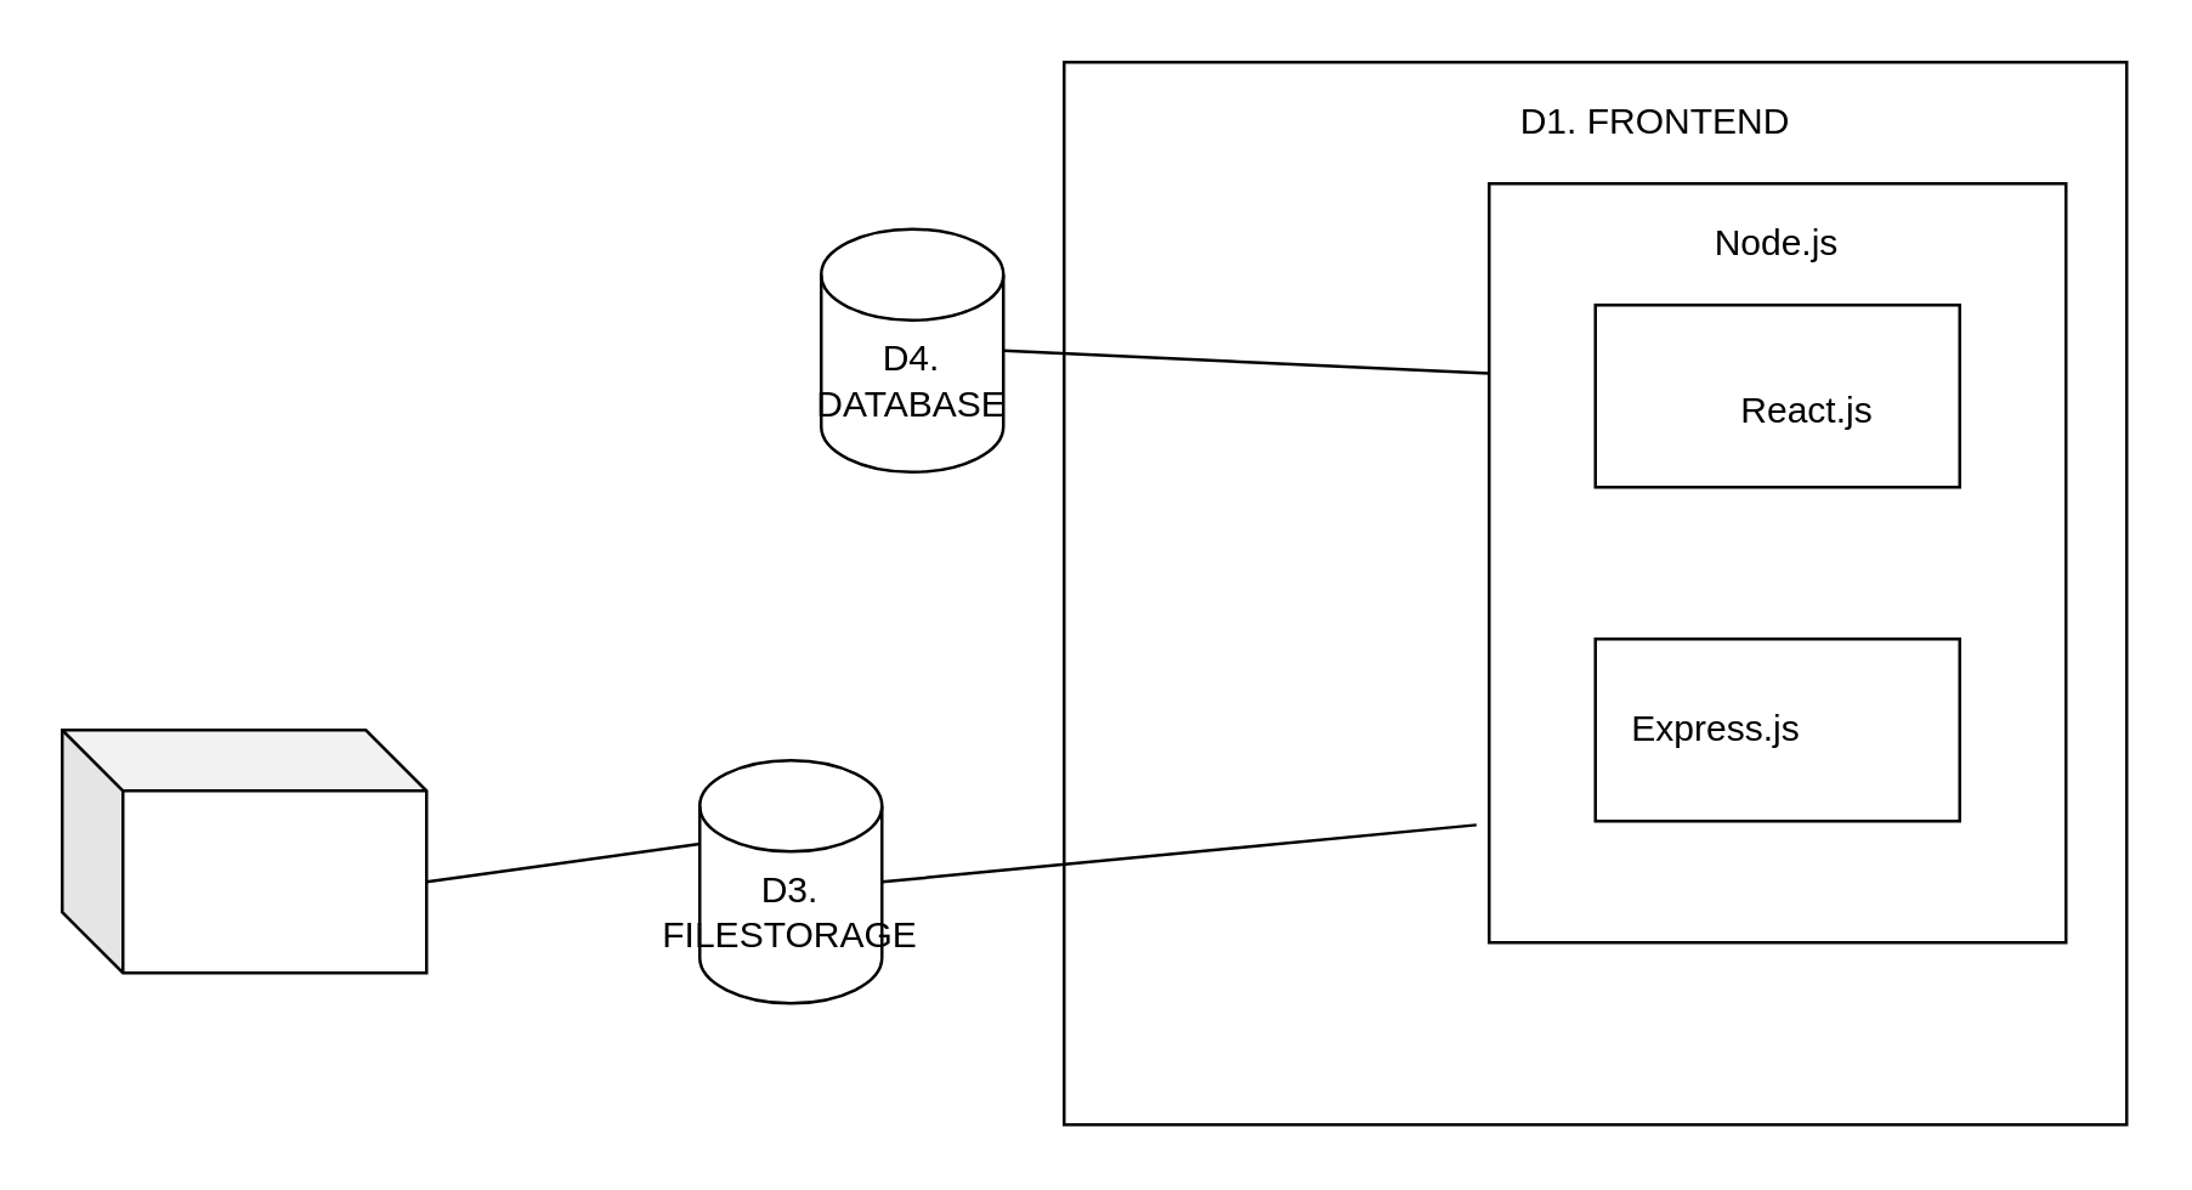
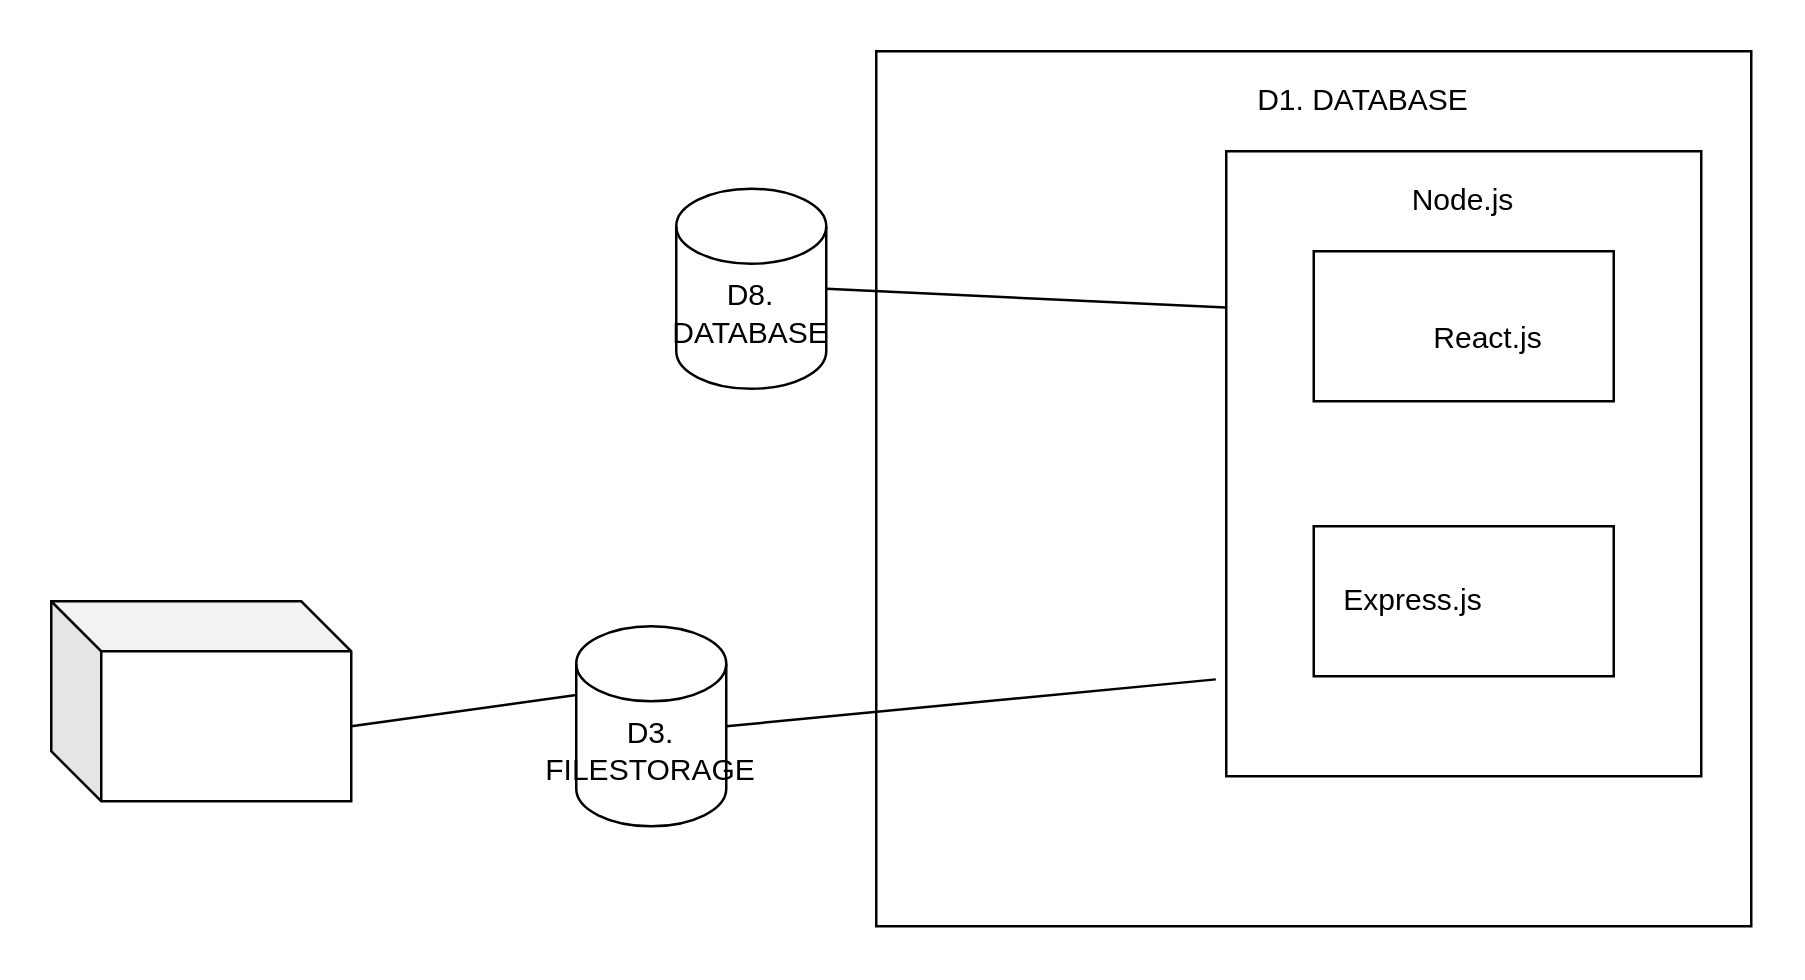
  <mxCell id="0" />
  <mxCell id="1" parent="0" />
  <mxCell id="2" value="" style="whiteSpace=wrap;html=1;aspect=fixed;" parent="1" vertex="1"><mxGeometry x="350" width="350" height="350" as="geometry" y="20" /></mxCell>
  <mxCell id="3" value="" style="rounded=0;whiteSpace=wrap;html=1;" parent="1" vertex="1"><mxGeometry x="490" y="60" width="190" height="250" as="geometry" /></mxCell>
  <mxCell id="4" value="" style="rounded=0;whiteSpace=wrap;html=1;" parent="1" vertex="1"><mxGeometry x="525" y="210" width="120" height="60" as="geometry" /></mxCell>
  <mxCell id="5" value="" style="shape=cylinder3;whiteSpace=wrap;html=1;boundedLbl=1;backgroundOutline=1;size=15;" parent="1" vertex="1"><mxGeometry x="270" y="75" width="60" height="80" as="geometry" /></mxCell>
  <mxCell id="6" value="" style="rounded=0;whiteSpace=wrap;html=1;" parent="1" vertex="1"><mxGeometry x="525" y="100" width="120" height="60" as="geometry" /></mxCell>
- <mxCell id="7" value="D4. DATABASE" style="text;html=1;strokeColor=none;fillColor=none;align=center;verticalAlign=middle;whiteSpace=wrap;rounded=0;" parent="1" vertex="1"><mxGeometry x="280" y="115" width="40" height="20" as="geometry" /></mxCell>
+ <mxCell id="7" value="D8. DATABASE" style="text;html=1;strokeColor=none;fillColor=none;align=center;verticalAlign=middle;whiteSpace=wrap;rounded=0;" parent="1" vertex="1"><mxGeometry x="280" y="115" width="40" height="20" as="geometry" /></mxCell>
  <mxCell id="8" value="Node.js" style="text;html=1;strokeColor=none;fillColor=none;align=center;verticalAlign=middle;whiteSpace=wrap;rounded=0;" parent="1" vertex="1"><mxGeometry x="565" y="70" width="40" height="20" as="geometry" /></mxCell>
  <mxCell id="9" value="React.js" style="text;html=1;strokeColor=none;fillColor=none;align=center;verticalAlign=middle;whiteSpace=wrap;rounded=0;" parent="1" vertex="1"><mxGeometry x="575" y="125" width="40" height="20" as="geometry" /></mxCell>
  <mxCell id="10" value="Express.js" style="text;html=1;strokeColor=none;fillColor=none;align=center;verticalAlign=middle;whiteSpace=wrap;rounded=0;" parent="1" vertex="1"><mxGeometry x="545" y="230" width="40" height="20" as="geometry" /></mxCell>
- <mxCell id="11" value="D1. FRONTEND" style="text;html=1;strokeColor=none;fillColor=none;align=center;verticalAlign=middle;whiteSpace=wrap;rounded=0;" parent="1" vertex="1"><mxGeometry x="490" y="30" width="110" height="20" as="geometry" /></mxCell>
+ <mxCell id="11" value="D1. DATABASE" style="text;html=1;strokeColor=none;fillColor=none;align=center;verticalAlign=middle;whiteSpace=wrap;rounded=0;" parent="1" vertex="1"><mxGeometry x="490" y="30" width="110" height="20" as="geometry" /></mxCell>
  <mxCell id="12" value="" style="endArrow=none;html=1;entryX=0;entryY=0;entryDx=0;entryDy=27.5;entryPerimeter=0;exitX=0;exitY=0;exitDx=120;exitDy=50;exitPerimeter=0;" parent="1" source="17" target="14" edge="1"><mxGeometry width="50" height="50" relative="1" as="geometry"><mxPoint x="170.28" y="119.75" as="sourcePoint" /><mxPoint x="310" y="265" as="targetPoint" /></mxGeometry></mxCell>
  <mxCell id="13" value="" style="endArrow=none;html=1;exitX=1;exitY=0.5;exitDx=0;exitDy=0;exitPerimeter=0;entryX=0;entryY=0.25;entryDx=0;entryDy=0;" parent="1" source="5" target="3" edge="1"><mxGeometry width="50" height="50" relative="1" as="geometry"><mxPoint x="200" y="420" as="sourcePoint" /><mxPoint x="490" y="210" as="targetPoint" /></mxGeometry></mxCell>
  <mxCell id="14" value="" style="shape=cylinder3;whiteSpace=wrap;html=1;boundedLbl=1;backgroundOutline=1;size=15;" parent="1" vertex="1"><mxGeometry x="230" y="250" width="60" height="80" as="geometry" /></mxCell>
  <mxCell id="15" value="D3. FILESTORAGE" style="text;html=1;strokeColor=none;fillColor=none;align=center;verticalAlign=middle;whiteSpace=wrap;rounded=0;" parent="1" vertex="1"><mxGeometry x="240" y="290" width="40" height="20" as="geometry" /></mxCell>
  <mxCell id="16" value="" style="endArrow=none;html=1;rounded=0;exitX=1;exitY=0.5;exitDx=0;exitDy=0;exitPerimeter=0;entryX=-0.022;entryY=0.845;entryDx=0;entryDy=0;entryPerimeter=0;" parent="1" source="14" target="3" edge="1"><mxGeometry width="50" height="50" relative="1" as="geometry"><mxPoint x="370" y="450" as="sourcePoint" /><mxPoint x="420" y="215" as="targetPoint" /></mxGeometry></mxCell>
  <mxCell id="17" value="" style="shape=cube;whiteSpace=wrap;html=1;boundedLbl=1;backgroundOutline=1;darkOpacity=0.05;darkOpacity2=0.1;" parent="1" vertex="1"><mxGeometry x="20" y="240" width="120" height="80" as="geometry" /></mxCell>
